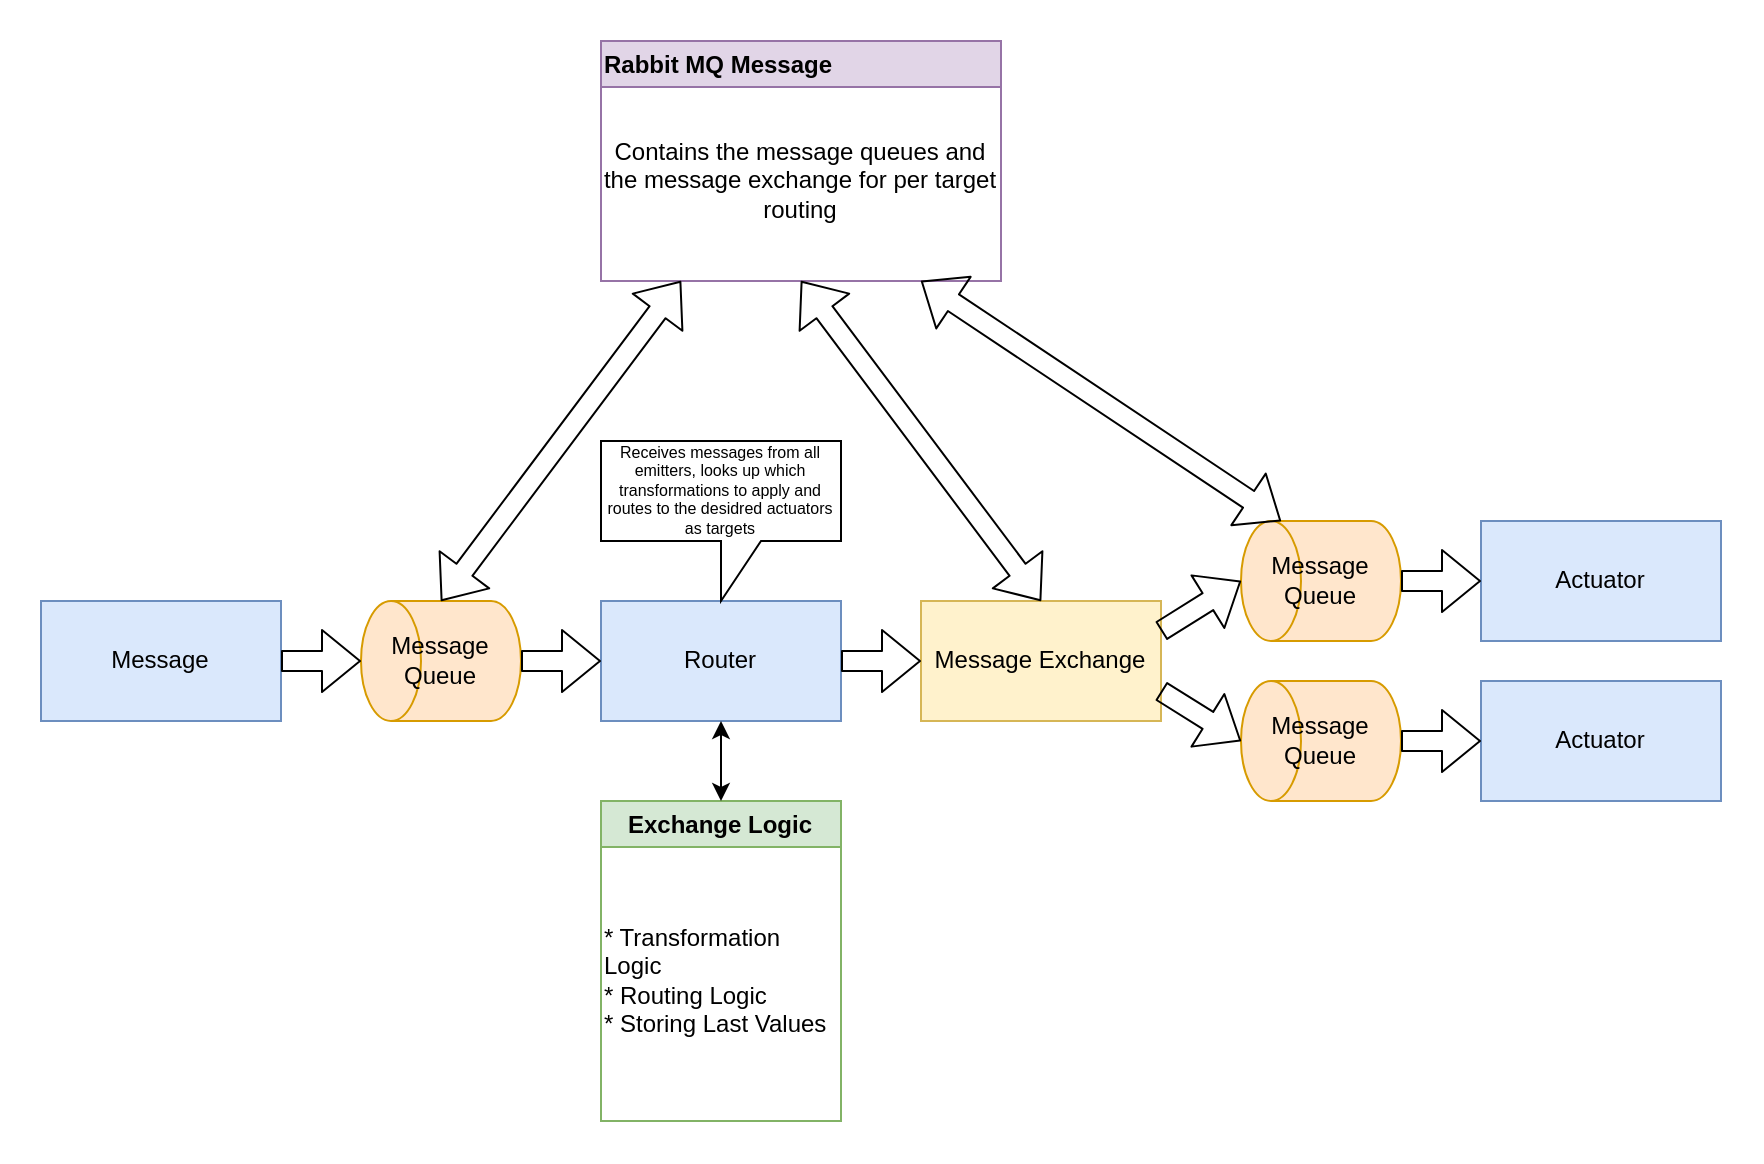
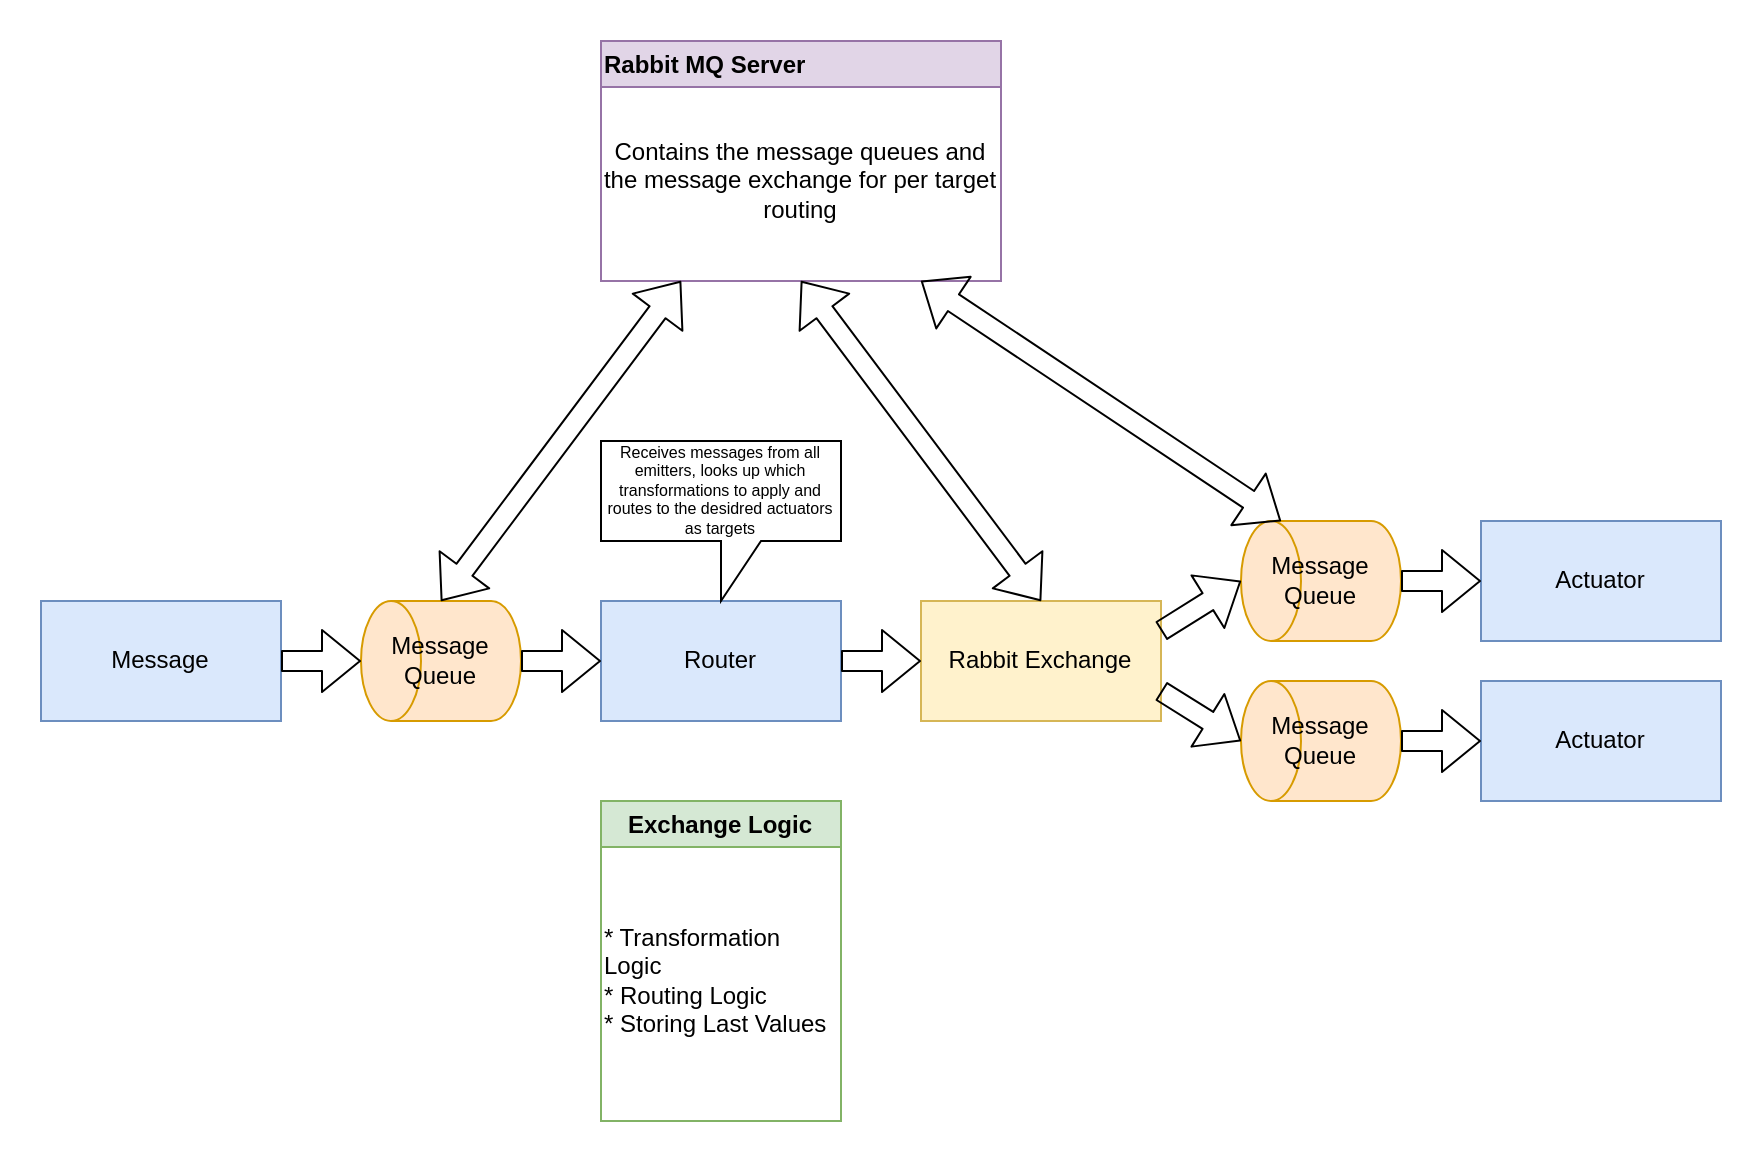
  <mxCell id="0" />
  <mxCell id="1" parent="0" />
  <mxCell id="2" value="" style="rounded=0;whiteSpace=wrap;html=1;" vertex="1" parent="1"><mxGeometry x="20" y="300" width="120" height="60" as="geometry" /></mxCell>
  <mxCell id="3" value="&lt;div&gt;Message&lt;/div&gt;" style="text;html=1;strokeColor=#6c8ebf;fillColor=#dae8fc;align=center;verticalAlign=middle;whiteSpace=wrap;rounded=0;" vertex="1" parent="1"><mxGeometry x="20" y="300" width="120" height="60" as="geometry" /></mxCell>
  <mxCell id="4" value="" style="shape=cylinder3;whiteSpace=wrap;html=1;boundedLbl=1;backgroundOutline=1;size=15;rotation=-90;fillColor=#ffe6cc;strokeColor=#d79b00;" vertex="1" parent="1"><mxGeometry x="190" y="290" width="60" height="80" as="geometry" /></mxCell>
  <mxCell id="5" value="&lt;div&gt;Message&lt;/div&gt;&lt;div&gt;Queue&lt;br&gt;&lt;/div&gt;" style="text;html=1;strokeColor=none;fillColor=none;align=center;verticalAlign=middle;whiteSpace=wrap;rounded=0;" vertex="1" parent="1"><mxGeometry x="200" y="300" width="40" height="60" as="geometry" /></mxCell>
  <mxCell id="6" value="" style="rounded=0;whiteSpace=wrap;html=1;" vertex="1" parent="1"><mxGeometry x="300" y="300" width="120" height="60" as="geometry" /></mxCell>
  <mxCell id="7" value="&lt;div&gt;Router&lt;/div&gt;" style="text;html=1;strokeColor=#6c8ebf;fillColor=#dae8fc;align=center;verticalAlign=middle;whiteSpace=wrap;rounded=0;" vertex="1" parent="1"><mxGeometry x="300" y="300" width="120" height="60" as="geometry" /></mxCell>
  <mxCell id="8" value="" style="shape=flexArrow;endArrow=classic;html=1;exitX=1;exitY=0.5;exitDx=0;exitDy=0;entryX=0.5;entryY=0;entryDx=0;entryDy=0;entryPerimeter=0;" edge="1" parent="1" source="3" target="4"><mxGeometry width="50" height="50" relative="1" as="geometry"><mxPoint x="370" y="490" as="sourcePoint" /><mxPoint x="420" y="440" as="targetPoint" /></mxGeometry></mxCell>
  <mxCell id="9" value="" style="shape=flexArrow;endArrow=classic;html=1;exitX=0.5;exitY=1;exitDx=0;exitDy=0;entryX=0;entryY=0.5;entryDx=0;entryDy=0;exitPerimeter=0;" edge="1" parent="1" source="4" target="7"><mxGeometry width="50" height="50" relative="1" as="geometry"><mxPoint x="150" y="340" as="sourcePoint" /><mxPoint x="190" y="340" as="targetPoint" /></mxGeometry></mxCell>
  <mxCell id="10" value="" style="rounded=1;whiteSpace=wrap;html=1;" vertex="1" parent="1"><mxGeometry x="460" y="300" width="120" height="60" as="geometry" /></mxCell>
- <mxCell id="11" value="Message Exchange" style="text;html=1;strokeColor=#d6b656;fillColor=#fff2cc;align=center;verticalAlign=middle;whiteSpace=wrap;rounded=0;" vertex="1" parent="1"><mxGeometry x="460" y="300" width="120" height="60" as="geometry" /></mxCell>
+ <mxCell id="11" value="Rabbit Exchange" style="text;html=1;strokeColor=#d6b656;fillColor=#fff2cc;align=center;verticalAlign=middle;whiteSpace=wrap;rounded=0;" vertex="1" parent="1"><mxGeometry x="460" y="300" width="120" height="60" as="geometry" /></mxCell>
  <mxCell id="12" value="" style="shape=cylinder3;whiteSpace=wrap;html=1;boundedLbl=1;backgroundOutline=1;size=15;rotation=-90;fillColor=#ffe6cc;strokeColor=#d79b00;" vertex="1" parent="1"><mxGeometry x="630" y="250" width="60" height="80" as="geometry" /></mxCell>
  <mxCell id="13" value="&lt;div&gt;Message&lt;/div&gt;&lt;div&gt;Queue&lt;br&gt;&lt;/div&gt;" style="text;html=1;strokeColor=none;fillColor=none;align=center;verticalAlign=middle;whiteSpace=wrap;rounded=0;" vertex="1" parent="1"><mxGeometry x="640" width="40" height="60" as="geometry" y="260" /></mxCell>
  <mxCell id="14" value="" style="shape=flexArrow;endArrow=classic;html=1;exitX=1;exitY=0.25;exitDx=0;exitDy=0;entryX=0.5;entryY=0;entryDx=0;entryDy=0;entryPerimeter=0;" edge="1" parent="1" target="12" source="11"><mxGeometry width="50" height="50" relative="1" as="geometry"><mxPoint x="580" y="290" as="sourcePoint" /><mxPoint x="860" y="400" as="targetPoint" /></mxGeometry></mxCell>
  <mxCell id="15" value="" style="shape=cylinder3;whiteSpace=wrap;html=1;boundedLbl=1;backgroundOutline=1;size=15;rotation=-90;fillColor=#ffe6cc;strokeColor=#d79b00;" vertex="1" parent="1"><mxGeometry x="630" y="330" width="60" height="80" as="geometry" /></mxCell>
  <mxCell id="16" value="&lt;div&gt;Message&lt;/div&gt;&lt;div&gt;Queue&lt;br&gt;&lt;/div&gt;" style="text;html=1;strokeColor=none;fillColor=none;align=center;verticalAlign=middle;whiteSpace=wrap;rounded=0;" vertex="1" parent="1"><mxGeometry x="640" y="340" width="40" height="60" as="geometry" /></mxCell>
  <mxCell id="17" value="" style="shape=flexArrow;endArrow=classic;html=1;exitX=1;exitY=0.75;exitDx=0;exitDy=0;entryX=0.5;entryY=0;entryDx=0;entryDy=0;entryPerimeter=0;" edge="1" parent="1" target="15" source="11"><mxGeometry width="50" height="50" relative="1" as="geometry"><mxPoint x="580" y="395" as="sourcePoint" /><mxPoint x="860" y="480" as="targetPoint" /></mxGeometry></mxCell>
  <mxCell id="18" value="" style="rounded=0;whiteSpace=wrap;html=1;" vertex="1" parent="1"><mxGeometry x="740" width="120" height="60" as="geometry" y="260" /></mxCell>
  <mxCell id="19" value="Actuator" style="text;html=1;strokeColor=#6c8ebf;fillColor=#dae8fc;align=center;verticalAlign=middle;whiteSpace=wrap;rounded=0;" vertex="1" parent="1"><mxGeometry x="740" width="120" height="60" as="geometry" y="260" /></mxCell>
  <mxCell id="20" value="" style="rounded=0;whiteSpace=wrap;html=1;" vertex="1" parent="1"><mxGeometry x="740" y="340" width="120" height="60" as="geometry" /></mxCell>
  <mxCell id="21" value="Actuator" style="text;html=1;strokeColor=#6c8ebf;fillColor=#dae8fc;align=center;verticalAlign=middle;whiteSpace=wrap;rounded=0;" vertex="1" parent="1"><mxGeometry x="740" y="340" width="120" height="60" as="geometry" /></mxCell>
  <mxCell id="22" value="" style="shape=flexArrow;endArrow=classic;html=1;exitX=1;exitY=0.5;exitDx=0;exitDy=0;" edge="1" parent="1" source="7" target="11"><mxGeometry width="50" height="50" relative="1" as="geometry"><mxPoint x="270" y="340" as="sourcePoint" /><mxPoint x="310" y="340" as="targetPoint" /></mxGeometry></mxCell>
  <mxCell id="23" value="" style="shape=flexArrow;endArrow=classic;html=1;exitX=0.5;exitY=1;exitDx=0;exitDy=0;entryX=0;entryY=0.5;entryDx=0;entryDy=0;exitPerimeter=0;" edge="1" parent="1" source="12" target="19"><mxGeometry width="50" height="50" relative="1" as="geometry"><mxPoint x="280" y="350" as="sourcePoint" /><mxPoint x="320" y="350" as="targetPoint" /></mxGeometry></mxCell>
  <mxCell id="24" value="" style="shape=flexArrow;endArrow=classic;html=1;exitX=0.5;exitY=1;exitDx=0;exitDy=0;entryX=0;entryY=0.5;entryDx=0;entryDy=0;exitPerimeter=0;" edge="1" parent="1" source="15" target="21"><mxGeometry width="50" height="50" relative="1" as="geometry"><mxPoint x="290" y="360" as="sourcePoint" /><mxPoint x="330" y="360" as="targetPoint" /></mxGeometry></mxCell>
  <mxCell id="25" value="Exchange Logic" style="swimlane;fillColor=#d5e8d4;strokeColor=#82b366;" vertex="1" parent="1"><mxGeometry x="300" y="400" width="120" height="160" as="geometry" /></mxCell>
  <mxCell id="26" value="&lt;div&gt;* Transformation Logic&lt;/div&gt;&lt;div&gt;* Routing Logic&lt;/div&gt;&lt;div&gt;* Storing Last Values&lt;br&gt;&lt;/div&gt;" style="text;html=1;align=left;verticalAlign=middle;whiteSpace=wrap;rounded=0;labelPosition=center;verticalLabelPosition=middle;" vertex="1" parent="25"><mxGeometry y="20" width="120" height="140" as="geometry" /></mxCell>
- <mxCell id="27" value="" style="endArrow=classic;startArrow=classic;html=1;exitX=0.5;exitY=0;exitDx=0;exitDy=0;entryX=0.5;entryY=1;entryDx=0;entryDy=0;" edge="1" parent="1" source="25" target="7"><mxGeometry width="50" height="50" relative="1" as="geometry"><mxPoint x="470" y="380" as="sourcePoint" /><mxPoint x="520" y="330" as="targetPoint" /></mxGeometry></mxCell>
- <mxCell id="28" value="Rabbit MQ Message" style="swimlane;align=left;fillColor=#e1d5e7;strokeColor=#9673a6;" vertex="1" parent="1"><mxGeometry x="300" y="20" width="200" height="120" as="geometry" /></mxCell>
+ <mxCell id="28" value="Rabbit MQ Server" style="swimlane;align=left;fillColor=#e1d5e7;strokeColor=#9673a6;" vertex="1" parent="1"><mxGeometry x="300" y="20" width="200" height="120" as="geometry" /></mxCell>
  <mxCell id="29" value="" style="shape=flexArrow;endArrow=classic;startArrow=classic;html=1;exitX=0.5;exitY=0;exitDx=0;exitDy=0;" edge="1" parent="1" source="5"><mxGeometry width="100" height="100" relative="1" as="geometry"><mxPoint x="350" y="250" as="sourcePoint" /><mxPoint x="340" y="140" as="targetPoint" /></mxGeometry></mxCell>
  <mxCell id="30" value="" style="shape=flexArrow;endArrow=classic;startArrow=classic;html=1;exitX=0.5;exitY=0;exitDx=0;exitDy=0;entryX=0.5;entryY=1;entryDx=0;entryDy=0;" edge="1" parent="1" source="11" target="28"><mxGeometry width="100" height="100" relative="1" as="geometry"><mxPoint x="230" y="310" as="sourcePoint" /><mxPoint x="310" y="150" as="targetPoint" /></mxGeometry></mxCell>
  <mxCell id="31" value="" style="shape=flexArrow;endArrow=classic;startArrow=classic;html=1;exitX=0;exitY=0;exitDx=0;exitDy=0;" edge="1" parent="1" source="13"><mxGeometry width="100" height="100" relative="1" as="geometry"><mxPoint x="240" y="320" as="sourcePoint" /><mxPoint x="460" y="140" as="targetPoint" /></mxGeometry></mxCell>
  <mxCell id="32" value="Contains the message queues and the message exchange for per target routing" style="text;html=1;strokeColor=none;fillColor=none;align=center;verticalAlign=middle;whiteSpace=wrap;rounded=0;" vertex="1" parent="1"><mxGeometry x="300" y="40" width="200" height="100" as="geometry" /></mxCell>
  <mxCell id="33" value="" style="shape=callout;whiteSpace=wrap;html=1;perimeter=calloutPerimeter;align=left;" vertex="1" parent="1"><mxGeometry x="300" y="220" width="120" height="80" as="geometry" /></mxCell>
  <mxCell id="34" value="&lt;font style=&quot;font-size: 8px;&quot;&gt;Receives messages from all emitters, looks up which transformations to apply and routes to the desidred actuators as targets&lt;/font&gt;" style="text;html=1;strokeColor=none;fillColor=none;align=center;verticalAlign=middle;whiteSpace=wrap;rounded=0;fontSize=8;" vertex="1" parent="1"><mxGeometry x="300" y="220" width="120" height="50" as="geometry" /></mxCell>
